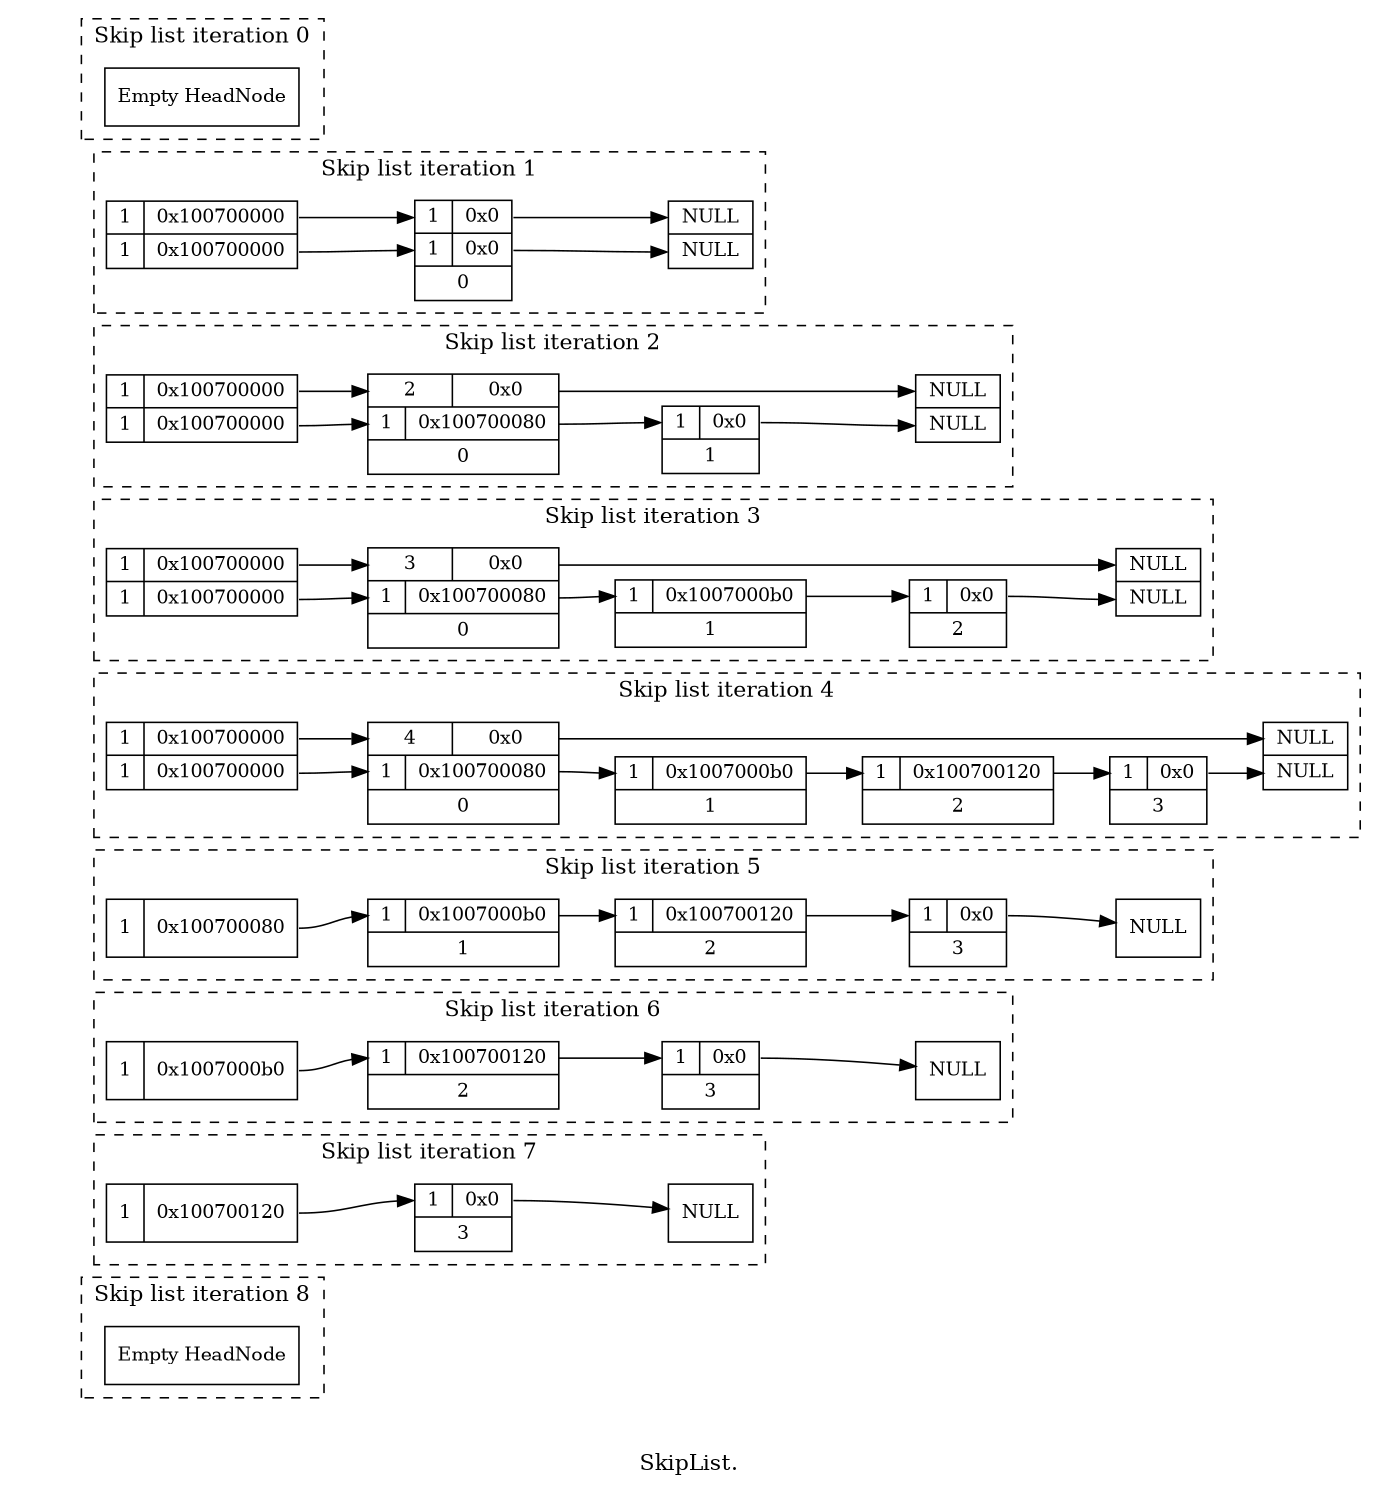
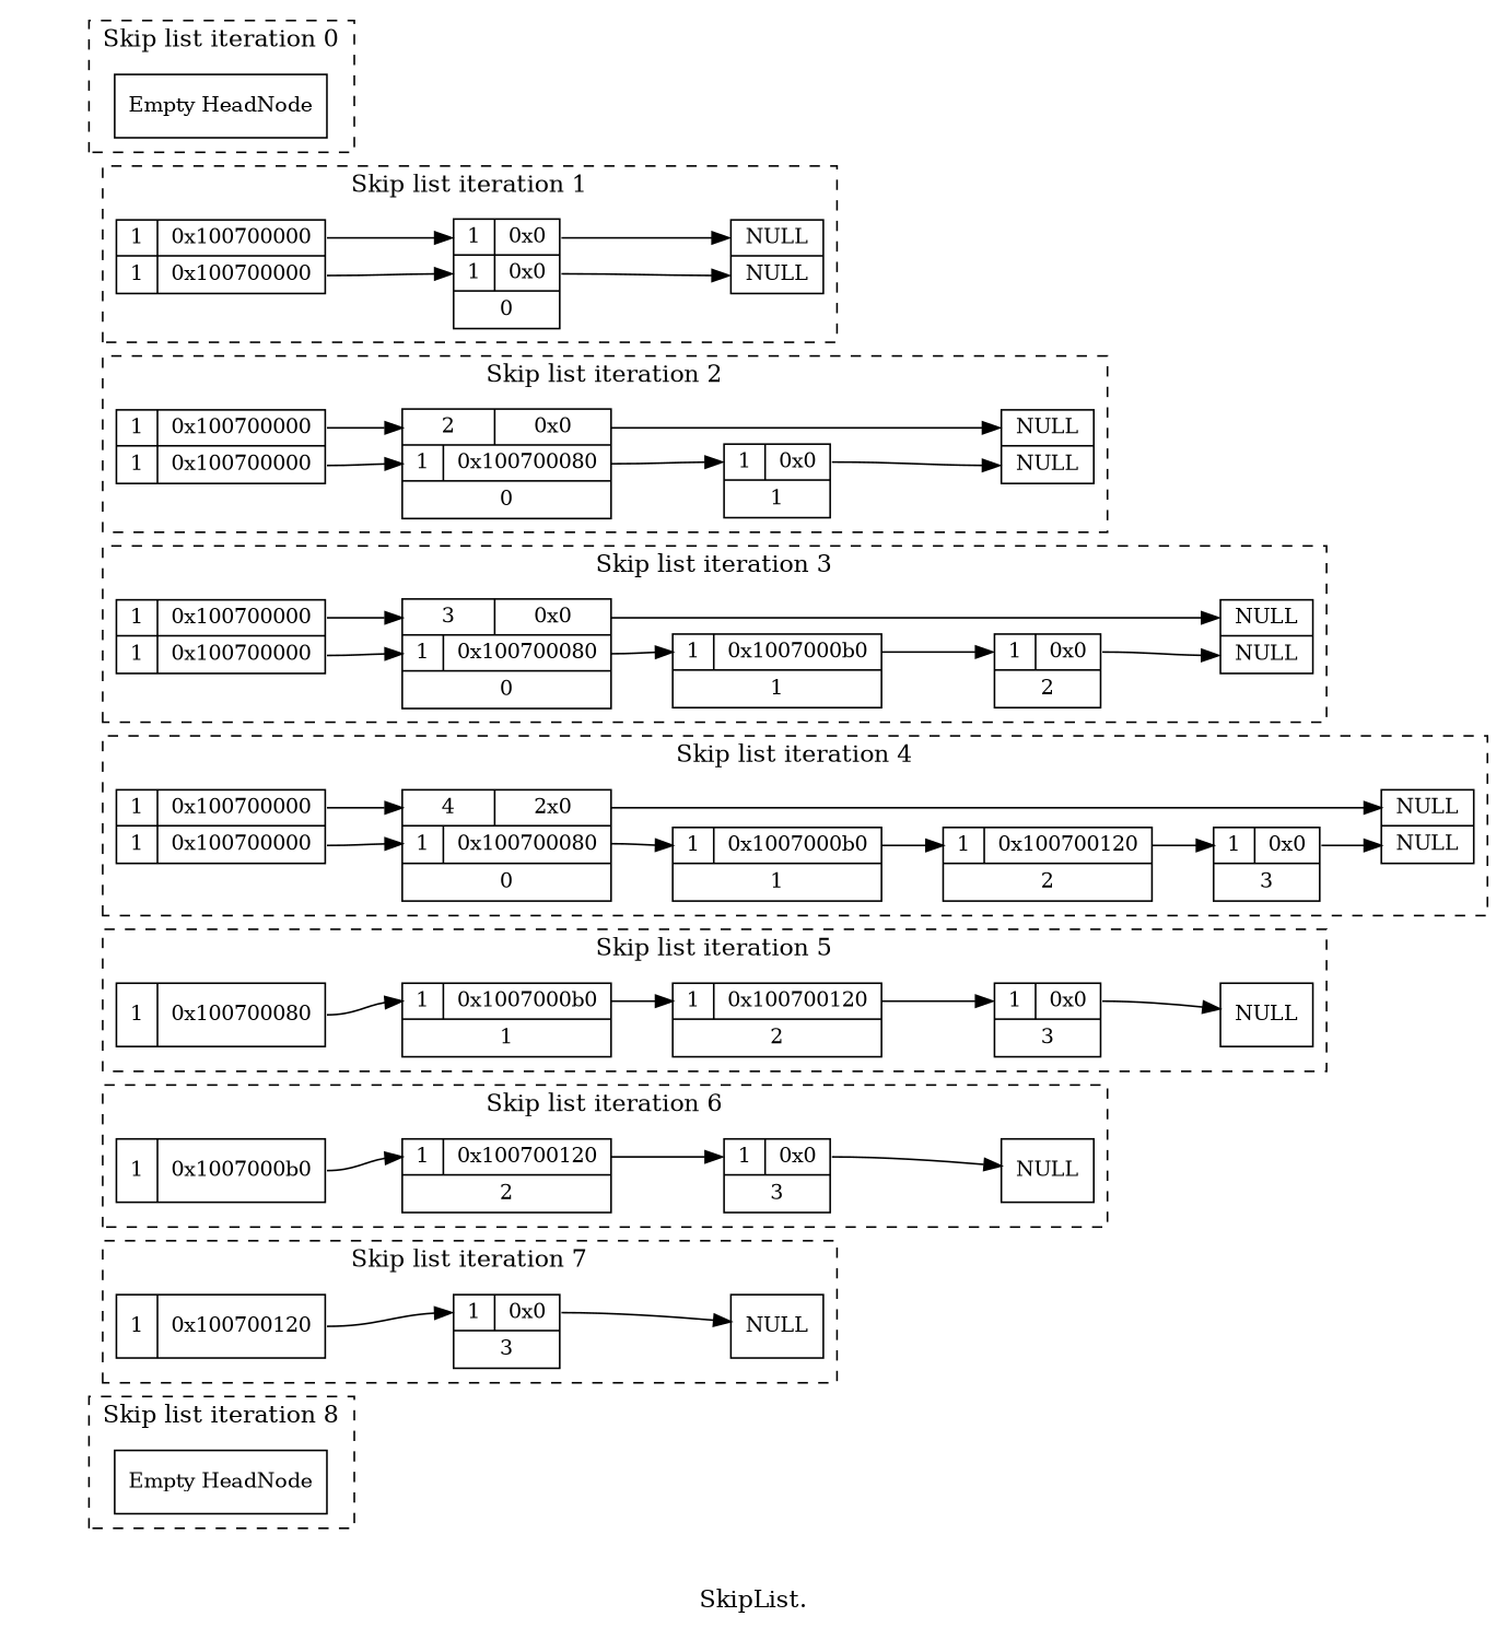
  digraph {
    label="SkipList."
    rankdir=LR
    node [fontsize=12 shape=record]
    edge [headport=w1 tailport=f1]
    n1 [label="{ 1 | <f2> 0x100700000} | { 1 | <f1> 0x100700000}"]
    n2 [label=" { <w2> 1 | <f2> 0x0 } | { <w1> 1 | <f1> 0x0 } | <f0> 0"]
    n3 [label="<w2> NULL | <w1> NULL"]
    n4 [label="Empty HeadNode"]
    n5 [label="{ 1 | <f2> 0x100700000} | { 1 | <f1> 0x100700000}"]
    n6 [label=" { <w2> 2 | <f2> 0x0 } | { <w1> 1 | <f1> 0x100700080 } | <f0> 0"]
    n7 [label=" { <w1> 1 | <f1> 0x0 } | <f0> 1"]
    n8 [label="<w2> NULL | <w1> NULL"]
    n9 [label="{ 1 | <f2> 0x100700000} | { 1 | <f1> 0x100700000}"]
    n10 [label=" { <w2> 3 | <f2> 0x0 } | { <w1> 1 | <f1> 0x100700080 } | <f0> 0"]
    n11 [label=" { <w1> 1 | <f1> 0x1007000b0 } | <f0> 1"]
    n12 [label="<w2> NULL | <w1> NULL"]
    n13 [label=" { <w1> 1 | <f1> 0x0 } | <f0> 2"]
    n14 [label="{ 1 | <f2> 0x100700000} | { 1 | <f1> 0x100700000}"]
-   n15 [label=" { <w2> 4 | <f2> 0x0 } | { <w1> 1 | <f1> 0x100700080 } | <f0> 0"]
+   n15 [label=" { <w2> 4 | <f2> 2x0 } | { <w1> 1 | <f1> 0x100700080 } | <f0> 0"]
    n16 [label=" { <w1> 1 | <f1> 0x1007000b0 } | <f0> 1"]
    n17 [label="<w2> NULL | <w1> NULL"]
    n18 [label=" { <w1> 1 | <f1> 0x100700120 } | <f0> 2"]
    n19 [label=" { <w1> 1 | <f1> 0x0 } | <f0> 3"]
    n20 [label="{ 1 | <f1> 0x100700080}"]
    n21 [label=" { <w1> 1 | <f1> 0x1007000b0 } | <f0> 1"]
    n22 [label=" { <w1> 1 | <f1> 0x100700120 } | <f0> 2"]
    n23 [label=" { <w1> 1 | <f1> 0x0 } | <f0> 3"]
    n24 [label="<w1> NULL"]
    n25 [label="{ 1 | <f1> 0x1007000b0}"]
    n26 [label=" { <w1> 1 | <f1> 0x100700120 } | <f0> 2"]
    n27 [label=" { <w1> 1 | <f1> 0x0 } | <f0> 3"]
    n28 [label="<w1> NULL"]
    n29 [label="{ 1 | <f1> 0x100700120}"]
    n30 [label=" { <w1> 1 | <f1> 0x0 } | <f0> 3"]
    n31 [label="<w1> NULL"]
    n32 [label="Empty HeadNode"]
    n33 [label="<f0> | <f1> | <f2> | <f3> | <f4> | <f5> | <f6> | <f7> | <f8> | " style=invis width=0.01]
    subgraph cluster_1 {
      label="Skip list iteration 1"
      style=dashed
      n1
      n2
      n3
    }
    subgraph cluster_2 {
      label="Skip list iteration 0"
      style=dashed
      n4
    }
    subgraph cluster_3 {
      label="Skip list iteration 2"
      style=dashed
      n5
      n6
      n7
      n8
    }
    subgraph cluster_4 {
      label="Skip list iteration 3"
      style=dashed
      n9
      n10
      n11
      n12
      n13
    }
    subgraph cluster_5 {
      label="Skip list iteration 4"
      style=dashed
      n14
      n15
      n16
      n17
      n18
      n19
    }
    subgraph cluster_6 {
      label="Skip list iteration 5"
      style=dashed
      n20
      n21
      n22
      n23
      n24
    }
    subgraph cluster_7 {
      label="Skip list iteration 6"
      style=dashed
      n25
      n26
      n27
      n28
    }
    subgraph cluster_8 {
      label="Skip list iteration 7"
      style=dashed
      n29
      n30
      n31
    }
    subgraph cluster_9 {
      label="Skip list iteration 8"
      style=dashed
      n32
    }
    n1 -> n2
    n1 -> n2 [headport=w2 tailport=f2]
    n2 -> n3
    n2 -> n3 [headport=w2 tailport=f2]
    n5 -> n6
    n5 -> n6 [headport=w2 tailport=f2]
    n6 -> n7
    n6 -> n8 [headport=w2 tailport=f2]
    n7 -> n8
    n9 -> n10
    n9 -> n10 [headport=w2 tailport=f2]
    n10 -> n11
    n10 -> n12 [headport=w2 tailport=f2]
    n11 -> n13
    n13 -> n12
    n14 -> n15
    n14 -> n15 [headport=w2 tailport=f2]
    n15 -> n16
    n15 -> n17 [headport=w2 tailport=f2]
    n16 -> n18
    n18 -> n19
    n19 -> n17
    n20 -> n21
    n21 -> n22
    n22 -> n23
    n23 -> n24
    n25 -> n26
    n26 -> n27
    n27 -> n28
    n29 -> n30
    n30 -> n31
    n33 -> n1 [style=invis headport=""]
    n33 -> n4 [style=invis tailport=f0 headport=""]
    n33 -> n5 [style=invis tailport=f2 headport=""]
    n33 -> n9 [style=invis tailport=f3 headport=""]
    n33 -> n14 [style=invis tailport=f4 headport=""]
    n33 -> n20 [style=invis tailport=f5 headport=""]
    n33 -> n25 [style=invis tailport=f6 headport=""]
    n33 -> n29 [style=invis tailport=f7 headport=""]
    n33 -> n32 [style=invis tailport=f8 headport=""]
  }
